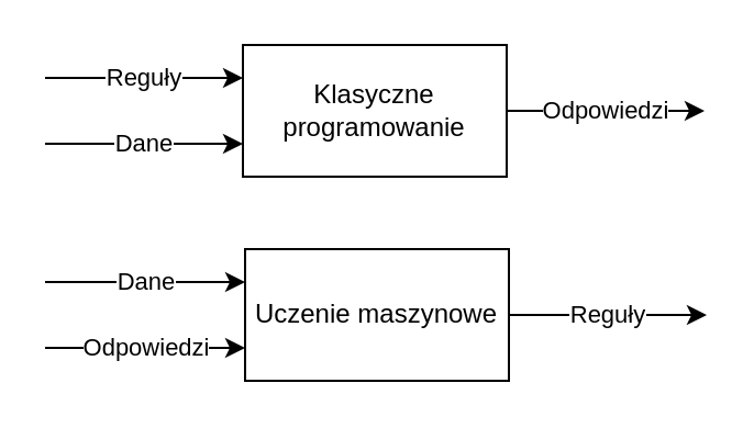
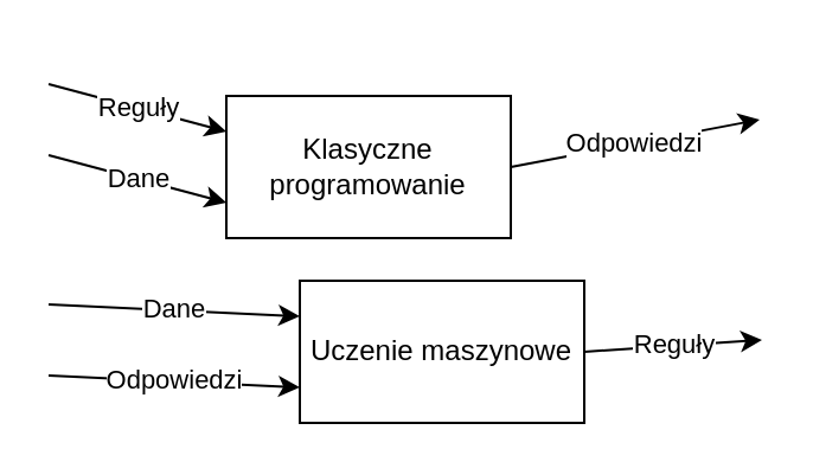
  <mxCell id="0" />
  <mxCell id="1" parent="0" />
- <mxCell id="2" value="Klasyczne programowanie" style="rounded=0;whiteSpace=wrap;html=1;" vertex="1" parent="1"><mxGeometry x="110" y="20" width="120" height="60" as="geometry" /></mxCell>
+ <mxCell id="2" value="Klasyczne programowanie" style="rounded=0;whiteSpace=wrap;html=1;" vertex="1" parent="1"><mxGeometry x="95" y="40" width="120" height="60" as="geometry" /></mxCell>
  <mxCell id="3" value="Reguły" style="endArrow=classic;html=1;entryX=0;entryY=0.25;entryDx=0;entryDy=0;" edge="1" parent="1" target="2"><mxGeometry width="50" height="50" relative="1" as="geometry"><mxPoint x="20" y="35" as="sourcePoint" /><mxPoint x="160" y="100" as="targetPoint" /></mxGeometry></mxCell>
  <mxCell id="4" value="Dane" style="endArrow=classic;html=1;entryX=0;entryY=0.75;entryDx=0;entryDy=0;" edge="1" parent="1" target="2"><mxGeometry width="50" height="50" relative="1" as="geometry"><mxPoint x="20" y="65" as="sourcePoint" /><mxPoint x="80" y="79.5" as="targetPoint" /></mxGeometry></mxCell>
  <mxCell id="5" value="Odpowiedzi&lt;br&gt;" style="endArrow=classic;html=1;exitX=1;exitY=0.5;exitDx=0;exitDy=0;" edge="1" parent="1" source="2"><mxGeometry width="50" height="50" relative="1" as="geometry"><mxPoint x="20" y="150" as="sourcePoint" /><mxPoint x="320" y="50" as="targetPoint" /></mxGeometry></mxCell>
- <mxCell id="6" value="Uczenie maszynowe" style="rounded=0;whiteSpace=wrap;html=1;" vertex="1" parent="1"><mxGeometry x="111" y="113" width="120" height="60" as="geometry" /></mxCell>
+ <mxCell id="6" value="Uczenie maszynowe" style="rounded=0;whiteSpace=wrap;html=1;" vertex="1" parent="1"><mxGeometry x="126" y="118" width="120" height="60" as="geometry" /></mxCell>
  <mxCell id="7" value="Dane" style="endArrow=classic;html=1;entryX=0;entryY=0.25;entryDx=0;entryDy=0;" edge="1" target="6" parent="1"><mxGeometry width="50" height="50" relative="1" as="geometry"><mxPoint x="20" y="128" as="sourcePoint" /><mxPoint x="161" y="193" as="targetPoint" /></mxGeometry></mxCell>
  <mxCell id="8" value="Odpowiedzi" style="endArrow=classic;html=1;entryX=0;entryY=0.75;entryDx=0;entryDy=0;" edge="1" target="6" parent="1"><mxGeometry width="50" height="50" relative="1" as="geometry"><mxPoint x="20" y="158" as="sourcePoint" /><mxPoint x="81" y="172.5" as="targetPoint" /></mxGeometry></mxCell>
  <mxCell id="9" value="Reguły" style="endArrow=classic;html=1;exitX=1;exitY=0.5;exitDx=0;exitDy=0;" edge="1" source="6" parent="1"><mxGeometry width="50" height="50" relative="1" as="geometry"><mxPoint x="21" y="243" as="sourcePoint" /><mxPoint x="321" y="143" as="targetPoint" /></mxGeometry></mxCell>
